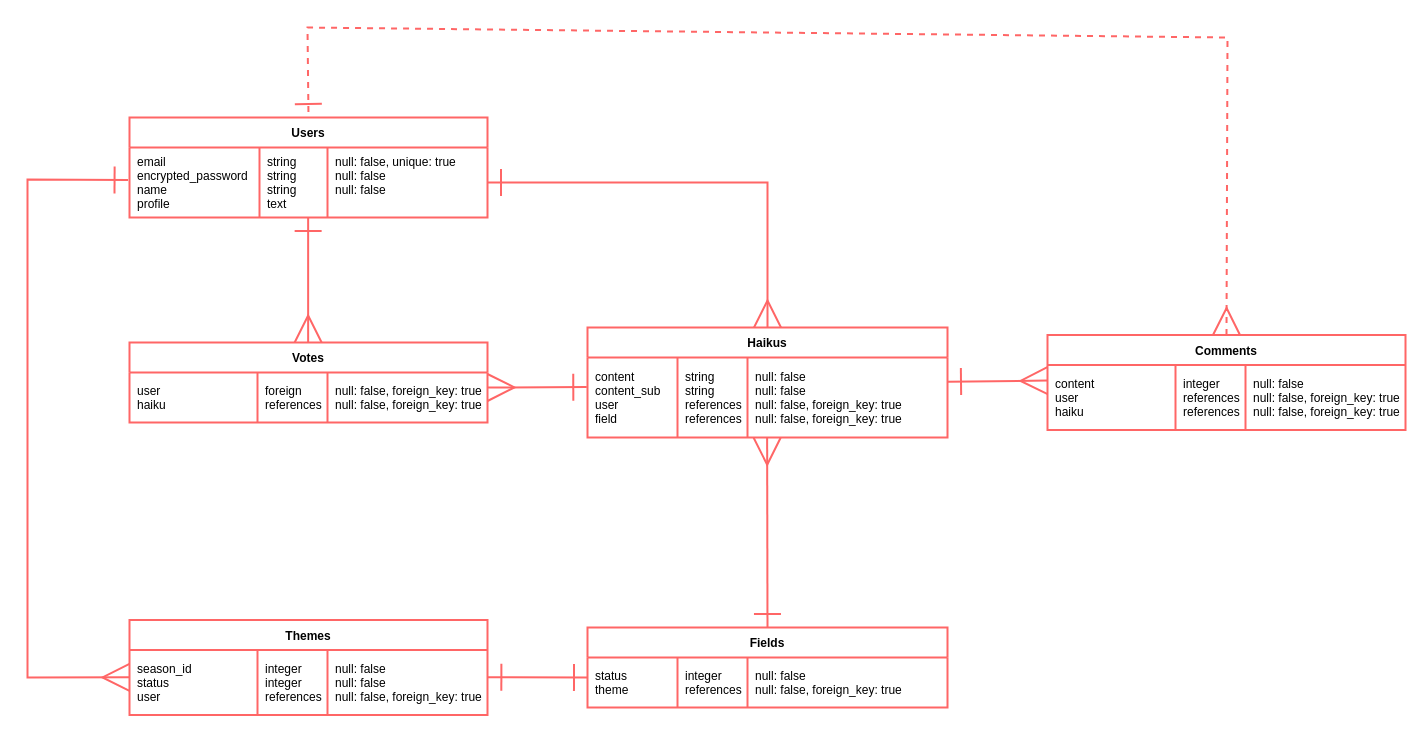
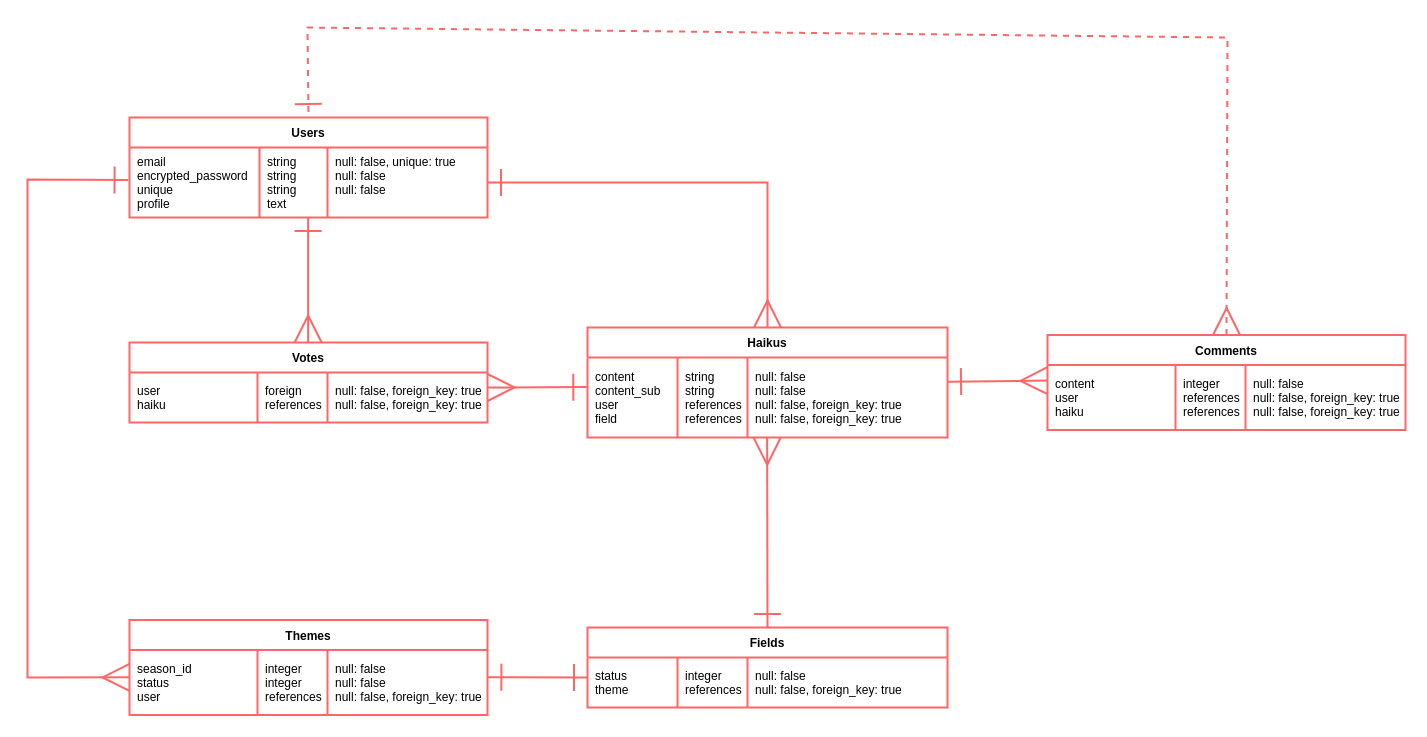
  <mxCell id="0" />
  <mxCell id="1" parent="0" />
  <mxCell id="2" value="Users" style="shape=table;startSize=30;container=1;collapsible=1;childLayout=tableLayout;fixedRows=1;rowLines=0;fontStyle=1;align=center;resizeLast=1;labelBorderColor=none;strokeWidth=2;strokeColor=#FF6666;" parent="1" vertex="1"><mxGeometry x="122" y="110" width="358" height="100" as="geometry" /></mxCell>
  <mxCell id="3" value="" style="shape=partialRectangle;collapsible=0;dropTarget=0;pointerEvents=0;fillColor=none;top=0;left=0;bottom=0;right=0;points=[[0,0.5],[1,0.5]];portConstraint=eastwest;" parent="2" vertex="1"><mxGeometry y="30" width="358" height="70" as="geometry" /></mxCell>
- <mxCell id="4" value="email             &#10;encrypted_password&#10;name              &#10;profile           " style="shape=partialRectangle;connectable=0;fillColor=none;top=0;left=0;bottom=0;right=0;fontStyle=0;overflow=hidden;align=left;spacingTop=0;spacing=2;fontFamily=Helvetica;spacingLeft=6;" parent="3" vertex="1"><mxGeometry width="130" height="70" as="geometry"><mxRectangle width="130" height="70" as="alternateBounds" /></mxGeometry></mxCell>
+ <mxCell id="4" value="email             &#10;encrypted_password&#10;unique              &#10;profile           " style="shape=partialRectangle;connectable=0;fillColor=none;top=0;left=0;bottom=0;right=0;fontStyle=0;overflow=hidden;align=left;spacingTop=0;spacing=2;fontFamily=Helvetica;spacingLeft=6;" parent="3" vertex="1"><mxGeometry width="130" height="70" as="geometry"><mxRectangle width="130" height="70" as="alternateBounds" /></mxGeometry></mxCell>
  <mxCell id="5" value="string&#10;string&#10;string&#10;text  " style="shape=partialRectangle;connectable=0;fillColor=none;top=0;left=0;bottom=0;right=0;align=left;spacingLeft=6;fontStyle=0;overflow=hidden;" parent="3" vertex="1"><mxGeometry x="130" width="68" height="70" as="geometry"><mxRectangle width="68" height="70" as="alternateBounds" /></mxGeometry></mxCell>
  <mxCell id="6" value="null: false, unique: true&#10;null: false              &#10;null: false&#10;" style="shape=partialRectangle;connectable=0;fillColor=none;top=0;left=0;bottom=0;right=0;align=left;spacingLeft=6;fontStyle=0;overflow=hidden;" parent="3" vertex="1"><mxGeometry x="198" width="160" height="70" as="geometry"><mxRectangle width="160" height="70" as="alternateBounds" /></mxGeometry></mxCell>
  <mxCell id="7" value="Haikus" style="shape=table;startSize=30;container=1;collapsible=1;childLayout=tableLayout;fixedRows=1;rowLines=0;fontStyle=1;align=center;resizeLast=1;labelBorderColor=none;strokeWidth=2;strokeColor=#FF6666;" parent="1" vertex="1"><mxGeometry x="580" y="320" width="360" height="110" as="geometry" /></mxCell>
  <mxCell id="8" value="" style="shape=partialRectangle;collapsible=0;dropTarget=0;pointerEvents=0;fillColor=none;top=0;left=0;bottom=0;right=0;points=[[0,0.5],[1,0.5]];portConstraint=eastwest;" parent="7" vertex="1"><mxGeometry y="30" width="360" height="80" as="geometry" /></mxCell>
  <mxCell id="9" value="content    &#10;content_sub&#10;user       &#10;field      " style="shape=partialRectangle;connectable=0;fillColor=none;top=0;left=0;bottom=0;right=0;fontStyle=0;overflow=hidden;align=left;spacingTop=0;spacing=2;fontFamily=Helvetica;spacingLeft=6;" parent="8" vertex="1"><mxGeometry width="90" height="80" as="geometry"><mxRectangle width="90" height="80" as="alternateBounds" /></mxGeometry></mxCell>
  <mxCell id="10" value="string    &#10;string    &#10;references&#10;references" style="shape=partialRectangle;connectable=0;fillColor=none;top=0;left=0;bottom=0;right=0;align=left;spacingLeft=6;fontStyle=0;overflow=hidden;" parent="8" vertex="1"><mxGeometry x="90" width="70" height="80" as="geometry"><mxRectangle width="70" height="80" as="alternateBounds" /></mxGeometry></mxCell>
  <mxCell id="11" value="null: false                   &#10;null: false                   &#10;null: false, foreign_key: true&#10;null: false, foreign_key: true" style="shape=partialRectangle;connectable=0;fillColor=none;top=0;left=0;bottom=0;right=0;align=left;spacingLeft=6;fontStyle=0;overflow=hidden;" parent="8" vertex="1"><mxGeometry x="160" width="200" height="80" as="geometry"><mxRectangle width="200" height="80" as="alternateBounds" /></mxGeometry></mxCell>
  <mxCell id="12" value="Fields" style="shape=table;startSize=30;container=1;collapsible=1;childLayout=tableLayout;fixedRows=1;rowLines=0;fontStyle=1;align=center;resizeLast=1;labelBorderColor=none;strokeWidth=2;strokeColor=#FF6666;" parent="1" vertex="1"><mxGeometry x="580" y="620" width="360" height="80" as="geometry" /></mxCell>
  <mxCell id="13" value="" style="shape=partialRectangle;collapsible=0;dropTarget=0;pointerEvents=0;fillColor=none;top=0;left=0;bottom=0;right=0;points=[[0,0.5],[1,0.5]];portConstraint=eastwest;" parent="12" vertex="1"><mxGeometry y="30" width="360" height="50" as="geometry" /></mxCell>
  <mxCell id="14" value="status&#10;theme" style="shape=partialRectangle;connectable=0;fillColor=none;top=0;left=0;bottom=0;right=0;fontStyle=0;overflow=hidden;align=left;spacingTop=0;spacing=2;fontFamily=Helvetica;spacingLeft=6;" parent="13" vertex="1"><mxGeometry width="90" height="50" as="geometry"><mxRectangle width="90" height="50" as="alternateBounds" /></mxGeometry></mxCell>
  <mxCell id="15" value="integer&#10;references" style="shape=partialRectangle;connectable=0;fillColor=none;top=0;left=0;bottom=0;right=0;align=left;spacingLeft=6;fontStyle=0;overflow=hidden;" parent="13" vertex="1"><mxGeometry x="90" width="70" height="50" as="geometry"><mxRectangle width="70" height="50" as="alternateBounds" /></mxGeometry></mxCell>
  <mxCell id="16" value="null: false&#10;null: false, foreign_key: true" style="shape=partialRectangle;connectable=0;fillColor=none;top=0;left=0;bottom=0;right=0;align=left;spacingLeft=6;fontStyle=0;overflow=hidden;" parent="13" vertex="1"><mxGeometry x="160" width="200" height="50" as="geometry"><mxRectangle width="200" height="50" as="alternateBounds" /></mxGeometry></mxCell>
  <mxCell id="17" value="Themes" style="shape=table;startSize=30;container=1;collapsible=1;childLayout=tableLayout;fixedRows=1;rowLines=0;fontStyle=1;align=center;resizeLast=1;labelBorderColor=none;strokeWidth=2;strokeColor=#FF6666;" vertex="1" parent="1"><mxGeometry x="122" y="612.5" width="358" height="95" as="geometry" /></mxCell>
  <mxCell id="18" value="" style="shape=partialRectangle;collapsible=0;dropTarget=0;pointerEvents=0;fillColor=none;top=0;left=0;bottom=0;right=0;points=[[0,0.5],[1,0.5]];portConstraint=eastwest;" vertex="1" parent="17"><mxGeometry y="30" width="358" height="65" as="geometry" /></mxCell>
  <mxCell id="19" value="season_id&#10;status   &#10;user     " style="shape=partialRectangle;connectable=0;fillColor=none;top=0;left=0;bottom=0;right=0;fontStyle=0;overflow=hidden;align=left;spacingTop=0;spacing=2;fontFamily=Helvetica;spacingLeft=6;" vertex="1" parent="18"><mxGeometry width="128" height="65" as="geometry"><mxRectangle width="128" height="65" as="alternateBounds" /></mxGeometry></mxCell>
  <mxCell id="20" value="integer     &#10;integer&#10;references" style="shape=partialRectangle;connectable=0;fillColor=none;top=0;left=0;bottom=0;right=0;align=left;spacingLeft=6;fontStyle=0;overflow=hidden;" vertex="1" parent="18"><mxGeometry x="128" width="70" height="65" as="geometry"><mxRectangle width="70" height="65" as="alternateBounds" /></mxGeometry></mxCell>
  <mxCell id="21" value="null: false                                    &#10;null: false&#10;null: false, foreign_key: true" style="shape=partialRectangle;connectable=0;fillColor=none;top=0;left=0;bottom=0;right=0;align=left;spacingLeft=6;fontStyle=0;overflow=hidden;" vertex="1" parent="18"><mxGeometry x="198" width="160" height="65" as="geometry"><mxRectangle width="160" height="65" as="alternateBounds" /></mxGeometry></mxCell>
  <mxCell id="22" value="Votes" style="shape=table;startSize=30;container=1;collapsible=1;childLayout=tableLayout;fixedRows=1;rowLines=0;fontStyle=1;align=center;resizeLast=1;labelBorderColor=none;strokeWidth=2;strokeColor=#FF6666;" vertex="1" parent="1"><mxGeometry x="122" y="335" width="358" height="80" as="geometry" /></mxCell>
  <mxCell id="23" value="" style="shape=partialRectangle;collapsible=0;dropTarget=0;pointerEvents=0;fillColor=none;top=0;left=0;bottom=0;right=0;points=[[0,0.5],[1,0.5]];portConstraint=eastwest;" vertex="1" parent="22"><mxGeometry y="30" width="358" height="50" as="geometry" /></mxCell>
  <mxCell id="24" value="user&#10;haiku" style="shape=partialRectangle;connectable=0;fillColor=none;top=0;left=0;bottom=0;right=0;fontStyle=0;overflow=hidden;align=left;spacingTop=0;spacing=2;fontFamily=Helvetica;spacingLeft=6;" vertex="1" parent="23"><mxGeometry width="128" height="50" as="geometry"><mxRectangle width="128" height="50" as="alternateBounds" /></mxGeometry></mxCell>
  <mxCell id="25" value="foreign&#10;references" style="shape=partialRectangle;connectable=0;fillColor=none;top=0;left=0;bottom=0;right=0;align=left;spacingLeft=6;fontStyle=0;overflow=hidden;" vertex="1" parent="23"><mxGeometry x="128" width="70" height="50" as="geometry"><mxRectangle width="70" height="50" as="alternateBounds" /></mxGeometry></mxCell>
  <mxCell id="26" value="null: false, foreign_key: true&#10;null: false, foreign_key: true" style="shape=partialRectangle;connectable=0;fillColor=none;top=0;left=0;bottom=0;right=0;align=left;spacingLeft=6;fontStyle=0;overflow=hidden;" vertex="1" parent="23"><mxGeometry x="198" width="160" height="50" as="geometry"><mxRectangle width="160" height="50" as="alternateBounds" /></mxGeometry></mxCell>
  <mxCell id="27" value="Comments" style="shape=table;startSize=30;container=1;collapsible=1;childLayout=tableLayout;fixedRows=1;rowLines=0;fontStyle=1;align=center;resizeLast=1;labelBorderColor=none;strokeWidth=2;strokeColor=#FF6666;" vertex="1" parent="1"><mxGeometry x="1040" y="327.5" width="358" height="95" as="geometry" /></mxCell>
  <mxCell id="28" value="" style="shape=partialRectangle;collapsible=0;dropTarget=0;pointerEvents=0;fillColor=none;top=0;left=0;bottom=0;right=0;points=[[0,0.5],[1,0.5]];portConstraint=eastwest;" vertex="1" parent="27"><mxGeometry y="30" width="358" height="65" as="geometry" /></mxCell>
  <mxCell id="29" value="content&#10;user   &#10;haiku  " style="shape=partialRectangle;connectable=0;fillColor=none;top=0;left=0;bottom=0;right=0;fontStyle=0;overflow=hidden;align=left;spacingTop=0;spacing=2;fontFamily=Helvetica;spacingLeft=6;" vertex="1" parent="28"><mxGeometry width="128" height="65" as="geometry"><mxRectangle width="128" height="65" as="alternateBounds" /></mxGeometry></mxCell>
  <mxCell id="30" value="integer     &#10;references&#10;references" style="shape=partialRectangle;connectable=0;fillColor=none;top=0;left=0;bottom=0;right=0;align=left;spacingLeft=6;fontStyle=0;overflow=hidden;" vertex="1" parent="28"><mxGeometry x="128" width="70" height="65" as="geometry"><mxRectangle width="70" height="65" as="alternateBounds" /></mxGeometry></mxCell>
  <mxCell id="31" value="null: false                                    &#10;null: false, foreign_key: true&#10;null: false, foreign_key: true" style="shape=partialRectangle;connectable=0;fillColor=none;top=0;left=0;bottom=0;right=0;align=left;spacingLeft=6;fontStyle=0;overflow=hidden;" vertex="1" parent="28"><mxGeometry x="198" width="160" height="65" as="geometry"><mxRectangle width="160" height="65" as="alternateBounds" /></mxGeometry></mxCell>
  <mxCell id="32" style="edgeStyle=none;html=1;fontFamily=Helvetica;fontColor=#000000;rounded=0;startArrow=ERone;startFill=0;sourcePerimeterSpacing=0;startSize=24;endArrow=ERone;endFill=0;endSize=24;strokeWidth=2;strokeColor=#FF6666;exitX=1.001;exitY=0.42;exitDx=0;exitDy=0;exitPerimeter=0;shadow=0;entryX=0;entryY=0.4;entryDx=0;entryDy=0;entryPerimeter=0;" edge="1" parent="1" source="18" target="13"><mxGeometry relative="1" as="geometry"><Array as="points" /><mxPoint x="479.996" y="659.97" as="sourcePoint" /><mxPoint x="679.28" y="659.57" as="targetPoint" /></mxGeometry></mxCell>
  <mxCell id="33" style="edgeStyle=none;html=1;fontFamily=Helvetica;fontColor=#000000;rounded=0;startArrow=ERmany;startFill=0;sourcePerimeterSpacing=0;startSize=24;endArrow=ERone;endFill=0;endSize=24;strokeWidth=2;strokeColor=#FF6666;shadow=0;entryX=-0.002;entryY=0.37;entryDx=0;entryDy=0;entryPerimeter=0;" edge="1" parent="1" target="8"><mxGeometry relative="1" as="geometry"><Array as="points" /><mxPoint x="480" y="380" as="sourcePoint" /><mxPoint x="680" y="374.57" as="targetPoint" /></mxGeometry></mxCell>
  <mxCell id="34" style="edgeStyle=none;html=1;fontFamily=Helvetica;fontColor=#000000;rounded=0;startArrow=ERone;startFill=0;sourcePerimeterSpacing=0;startSize=24;endArrow=ERmany;endFill=0;endSize=24;strokeWidth=2;strokeColor=#FF6666;exitX=1;exitY=0.303;exitDx=0;exitDy=0;exitPerimeter=0;shadow=0;entryX=0;entryY=0.24;entryDx=0;entryDy=0;entryPerimeter=0;" edge="1" parent="1" source="8" target="28"><mxGeometry relative="1" as="geometry"><Array as="points" /><mxPoint x="1039.996" y="374.97" as="sourcePoint" /><mxPoint x="1060" y="374" as="targetPoint" /></mxGeometry></mxCell>
  <mxCell id="35" style="edgeStyle=none;html=1;fontFamily=Helvetica;fontColor=#000000;rounded=0;startArrow=ERmany;startFill=0;sourcePerimeterSpacing=0;startSize=24;endArrow=ERone;endFill=0;endSize=24;strokeWidth=2;strokeColor=#FF6666;shadow=0;exitX=0.5;exitY=0;exitDx=0;exitDy=0;" edge="1" parent="1"><mxGeometry relative="1" as="geometry"><Array as="points" /><mxPoint x="300.64" y="335" as="sourcePoint" /><mxPoint x="300.64" y="210" as="targetPoint" /></mxGeometry></mxCell>
  <mxCell id="36" style="edgeStyle=none;html=1;fontFamily=Helvetica;fontColor=#000000;rounded=0;startArrow=ERmany;startFill=0;sourcePerimeterSpacing=0;startSize=24;endArrow=ERone;endFill=0;endSize=24;strokeWidth=2;strokeColor=#FF6666;shadow=0;exitX=0;exitY=0.421;exitDx=0;exitDy=0;entryX=-0.004;entryY=0.464;entryDx=0;entryDy=0;entryPerimeter=0;exitPerimeter=0;" edge="1" parent="1" source="18" target="3"><mxGeometry relative="1" as="geometry"><Array as="points"><mxPoint x="20" y="670" /><mxPoint x="20" y="172" /></Array><mxPoint x="50" y="665" as="sourcePoint" /><mxPoint x="120" y="120" as="targetPoint" /></mxGeometry></mxCell>
  <mxCell id="37" style="edgeStyle=none;html=1;fontFamily=Helvetica;fontColor=#000000;rounded=0;startArrow=ERmany;startFill=0;sourcePerimeterSpacing=0;startSize=24;endArrow=ERone;endFill=0;endSize=24;strokeWidth=2;strokeColor=#FF6666;shadow=0;entryX=1;entryY=0.5;entryDx=0;entryDy=0;exitX=0.5;exitY=0;exitDx=0;exitDy=0;" edge="1" parent="1" source="7" target="3"><mxGeometry relative="1" as="geometry"><Array as="points"><mxPoint x="760" y="175" /></Array><mxPoint x="660" y="260" as="sourcePoint" /><mxPoint x="690" y="384.57" as="targetPoint" /></mxGeometry></mxCell>
  <mxCell id="38" style="edgeStyle=none;html=1;fontFamily=Helvetica;fontColor=#000000;rounded=0;startArrow=ERmany;startFill=0;sourcePerimeterSpacing=0;startSize=24;endArrow=ERone;endFill=0;endSize=24;strokeWidth=2;strokeColor=#FF6666;shadow=0;exitX=0.5;exitY=0;exitDx=0;exitDy=0;entryX=0.5;entryY=0;entryDx=0;entryDy=0;dashed=1;" edge="1" parent="1" source="27" target="2"><mxGeometry relative="1" as="geometry"><Array as="points"><mxPoint x="1220" y="30" /><mxPoint x="300" y="20" /></Array><mxPoint x="1420" y="327.5" as="sourcePoint" /><mxPoint x="400" y="80" as="targetPoint" /></mxGeometry></mxCell>
  <mxCell id="39" style="edgeStyle=none;html=1;fontFamily=Helvetica;fontColor=#000000;rounded=0;startArrow=ERone;startFill=0;sourcePerimeterSpacing=0;startSize=24;endArrow=ERmany;endFill=0;endSize=24;strokeWidth=2;strokeColor=#FF6666;shadow=0;exitX=0.5;exitY=0;exitDx=0;exitDy=0;entryX=0.499;entryY=1.003;entryDx=0;entryDy=0;entryPerimeter=0;" edge="1" parent="1" source="12" target="8"><mxGeometry relative="1" as="geometry"><Array as="points" /><mxPoint x="859" y="610" as="sourcePoint" /><mxPoint x="859" y="420" as="targetPoint" /></mxGeometry></mxCell>
